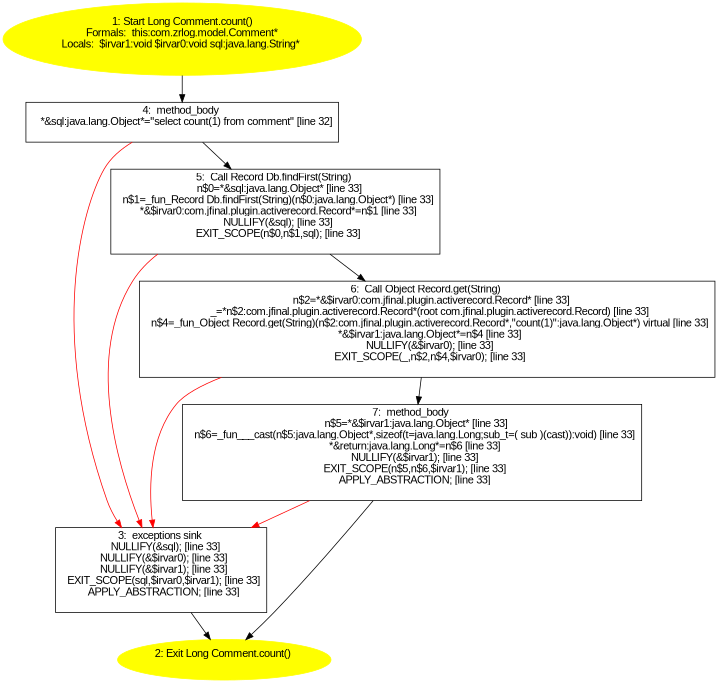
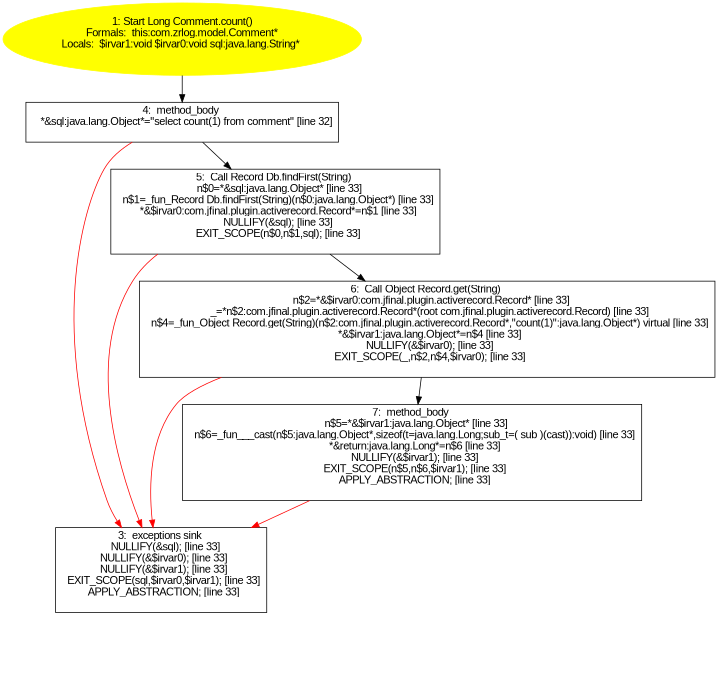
  digraph {
    fontname="Liberation Sans"
    node [fontname="Liberation Sans" shape=box]
    edge [fontname="Liberation Sans"]
    n1 [color=yellow label="1: Start Long Comment.count()\nFormals:  this:com.zrlog.model.Comment*\nLocals:  $irvar1:void $irvar0:void sql:java.lang.String* \n  " style=filled shape=""]
    n2 [label="4:  method_body \n   *&sql:java.lang.Object*=\"select count(1) from comment\" [line 32]\n "]
    n3 [label="3:  exceptions sink \n   NULLIFY(&sql); [line 33]\n  NULLIFY(&$irvar0); [line 33]\n  NULLIFY(&$irvar1); [line 33]\n  EXIT_SCOPE(sql,$irvar0,$irvar1); [line 33]\n  APPLY_ABSTRACTION; [line 33]\n "]
    n4 [label="5:  Call Record Db.findFirst(String) \n   n$0=*&sql:java.lang.Object* [line 33]\n  n$1=_fun_Record Db.findFirst(String)(n$0:java.lang.Object*) [line 33]\n  *&$irvar0:com.jfinal.plugin.activerecord.Record*=n$1 [line 33]\n  NULLIFY(&sql); [line 33]\n  EXIT_SCOPE(n$0,n$1,sql); [line 33]\n "]
-   n5 [color=yellow label="2: Exit Long Comment.count() \n  " style=filled shape=""]
    n6 [label="6:  Call Object Record.get(String) \n   n$2=*&$irvar0:com.jfinal.plugin.activerecord.Record* [line 33]\n  _=*n$2:com.jfinal.plugin.activerecord.Record*(root com.jfinal.plugin.activerecord.Record) [line 33]\n  n$4=_fun_Object Record.get(String)(n$2:com.jfinal.plugin.activerecord.Record*,\"count(1)\":java.lang.Object*) virtual [line 33]\n  *&$irvar1:java.lang.Object*=n$4 [line 33]\n  NULLIFY(&$irvar0); [line 33]\n  EXIT_SCOPE(_,n$2,n$4,$irvar0); [line 33]\n "]
    n7 [label="7:  method_body \n   n$5=*&$irvar1:java.lang.Object* [line 33]\n  n$6=_fun___cast(n$5:java.lang.Object*,sizeof(t=java.lang.Long;sub_t=( sub )(cast)):void) [line 33]\n  *&return:java.lang.Long*=n$6 [line 33]\n  NULLIFY(&$irvar1); [line 33]\n  EXIT_SCOPE(n$5,n$6,$irvar1); [line 33]\n  APPLY_ABSTRACTION; [line 33]\n "]
    n1 -> n2
    n2 -> n3 [color=red]
    n2 -> n4
-   n3 -> n5
    n4 -> n3 [color=red]
    n4 -> n6
    n6 -> n3 [color=red]
    n6 -> n7
    n7 -> n3 [color=red]
-   n7 -> n5
  }
